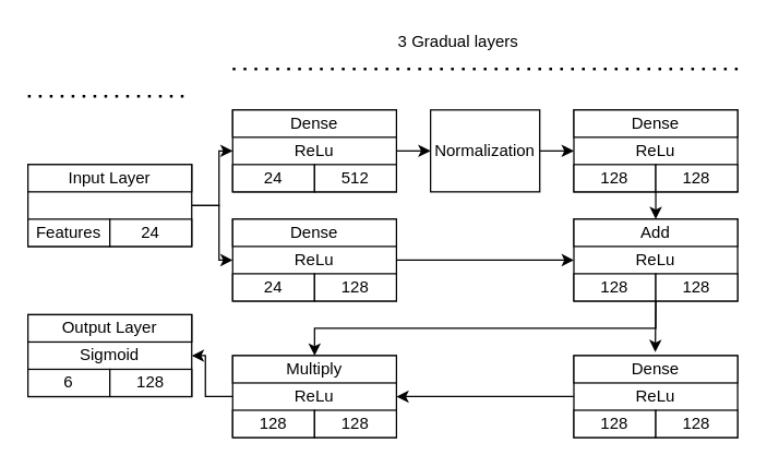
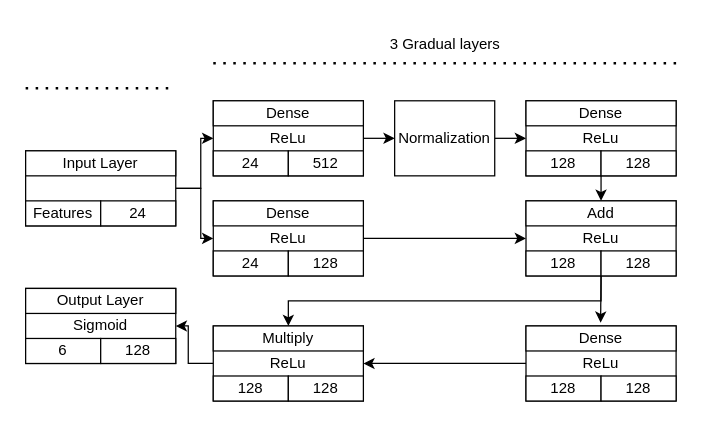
  <mxCell id="0" />
  <mxCell id="1" parent="0" />
  <mxCell id="2" style="edgeStyle=orthogonalEdgeStyle;rounded=0;orthogonalLoop=1;jettySize=auto;html=1;exitX=1;exitY=0.5;exitDx=0;exitDy=0;entryX=0;entryY=0.5;entryDx=0;entryDy=0;" edge="1" parent="1" source="4" target="9"><mxGeometry relative="1" as="geometry" /></mxCell>
  <mxCell id="3" style="edgeStyle=orthogonalEdgeStyle;rounded=0;orthogonalLoop=1;jettySize=auto;html=1;exitX=1;exitY=0.5;exitDx=0;exitDy=0;entryX=0;entryY=0.5;entryDx=0;entryDy=0;" edge="1" parent="1" source="4" target="21"><mxGeometry relative="1" as="geometry" /></mxCell>
  <mxCell id="4" value="" style="rounded=0;whiteSpace=wrap;html=1;" vertex="1" parent="1"><mxGeometry x="20" y="120" width="120" height="60" as="geometry" /></mxCell>
  <mxCell id="5" value="Input Layer" style="rounded=0;whiteSpace=wrap;html=1;" vertex="1" parent="1"><mxGeometry x="20" y="120" width="120" height="20" as="geometry" /></mxCell>
  <mxCell id="6" value="Features" style="rounded=0;whiteSpace=wrap;html=1;" vertex="1" parent="1"><mxGeometry x="20" y="160" width="60" height="20" as="geometry" /></mxCell>
  <mxCell id="7" value="24" style="rounded=0;whiteSpace=wrap;html=1;" vertex="1" parent="1"><mxGeometry x="80" y="160" width="60" height="20" as="geometry" /></mxCell>
  <mxCell id="8" style="edgeStyle=orthogonalEdgeStyle;rounded=0;orthogonalLoop=1;jettySize=auto;html=1;exitX=1;exitY=0.5;exitDx=0;exitDy=0;entryX=0;entryY=0.5;entryDx=0;entryDy=0;" edge="1" parent="1" source="9" target="19"><mxGeometry relative="1" as="geometry" /></mxCell>
  <mxCell id="9" value="ReLu" style="rounded=0;whiteSpace=wrap;html=1;" vertex="1" parent="1"><mxGeometry x="170" y="80" width="120" height="60" as="geometry" /></mxCell>
  <mxCell id="10" value="Dense" style="rounded=0;whiteSpace=wrap;html=1;" vertex="1" parent="1"><mxGeometry x="170" y="80" width="120" height="20" as="geometry" /></mxCell>
  <mxCell id="11" value="24" style="rounded=0;whiteSpace=wrap;html=1;" vertex="1" parent="1"><mxGeometry x="170" y="120" width="60" height="20" as="geometry" /></mxCell>
  <mxCell id="12" value="512" style="rounded=0;whiteSpace=wrap;html=1;" vertex="1" parent="1"><mxGeometry x="230" y="120" width="60" height="20" as="geometry" /></mxCell>
  <mxCell id="13" value="ReLu" style="rounded=0;whiteSpace=wrap;html=1;" vertex="1" parent="1"><mxGeometry x="420" y="80" width="120" height="60" as="geometry" /></mxCell>
  <mxCell id="14" value="Dense" style="rounded=0;whiteSpace=wrap;html=1;" vertex="1" parent="1"><mxGeometry x="420" y="80" width="120" height="20" as="geometry" /></mxCell>
  <mxCell id="15" value="128" style="rounded=0;whiteSpace=wrap;html=1;" vertex="1" parent="1"><mxGeometry x="420" y="120" width="60" height="20" as="geometry" /></mxCell>
  <mxCell id="16" style="edgeStyle=orthogonalEdgeStyle;rounded=0;orthogonalLoop=1;jettySize=auto;html=1;exitX=0;exitY=1;exitDx=0;exitDy=0;entryX=0.5;entryY=0;entryDx=0;entryDy=0;" edge="1" parent="1" source="17" target="28"><mxGeometry relative="1" as="geometry" /></mxCell>
  <mxCell id="17" value="128" style="rounded=0;whiteSpace=wrap;html=1;" vertex="1" parent="1"><mxGeometry x="480" y="120" width="60" height="20" as="geometry" /></mxCell>
  <mxCell id="18" style="edgeStyle=orthogonalEdgeStyle;rounded=0;orthogonalLoop=1;jettySize=auto;html=1;exitX=1;exitY=0.5;exitDx=0;exitDy=0;entryX=0;entryY=0.5;entryDx=0;entryDy=0;" edge="1" parent="1" source="19" target="13"><mxGeometry relative="1" as="geometry" /></mxCell>
  <mxCell id="19" value="Normalization" style="rounded=0;whiteSpace=wrap;html=1;" vertex="1" parent="1"><mxGeometry x="315" y="80" width="80" height="60" as="geometry" /></mxCell>
  <mxCell id="20" style="edgeStyle=orthogonalEdgeStyle;rounded=0;orthogonalLoop=1;jettySize=auto;html=1;exitX=1;exitY=0.5;exitDx=0;exitDy=0;" edge="1" parent="1" source="21" target="27"><mxGeometry relative="1" as="geometry" /></mxCell>
  <mxCell id="21" value="ReLu" style="rounded=0;whiteSpace=wrap;html=1;" vertex="1" parent="1"><mxGeometry x="170" y="160" width="120" height="60" as="geometry" /></mxCell>
  <mxCell id="22" value="Dense" style="rounded=0;whiteSpace=wrap;html=1;" vertex="1" parent="1"><mxGeometry x="170" y="160" width="120" height="20" as="geometry" /></mxCell>
  <mxCell id="23" value="24" style="rounded=0;whiteSpace=wrap;html=1;" vertex="1" parent="1"><mxGeometry x="170" y="200" width="60" height="20" as="geometry" /></mxCell>
  <mxCell id="24" value="128" style="rounded=0;whiteSpace=wrap;html=1;" vertex="1" parent="1"><mxGeometry x="230" y="200" width="60" height="20" as="geometry" /></mxCell>
  <mxCell id="25" value="" style="endArrow=none;dashed=1;html=1;dashPattern=1 3;strokeWidth=2;rounded=0;" edge="1" parent="1"><mxGeometry width="50" height="50" relative="1" as="geometry"><mxPoint x="170" y="50" as="sourcePoint" /><mxPoint x="540" y="50" as="targetPoint" /></mxGeometry></mxCell>
- <mxCell id="26" value="3 Gradual layers" style="text;html=1;align=center;verticalAlign=middle;resizable=0;points=[];autosize=1;strokeColor=none;fillColor=none;" vertex="1" parent="1"><mxGeometry x="280" y="15" width="110" height="30" as="geometry" /></mxCell>
+ <mxCell id="26" value="3 Gradual layers" style="text;html=1;align=center;verticalAlign=middle;resizable=0;points=[];autosize=1;strokeColor=none;fillColor=none;" vertex="1" parent="1"><mxGeometry x="300" y="20" width="110" height="30" as="geometry" /></mxCell>
  <mxCell id="27" value="ReLu" style="rounded=0;whiteSpace=wrap;html=1;" vertex="1" parent="1"><mxGeometry x="420" y="160" width="120" height="60" as="geometry" /></mxCell>
  <mxCell id="28" value="Add" style="rounded=0;whiteSpace=wrap;html=1;" vertex="1" parent="1"><mxGeometry x="420" y="160" width="120" height="20" as="geometry" /></mxCell>
  <mxCell id="29" value="128" style="rounded=0;whiteSpace=wrap;html=1;" vertex="1" parent="1"><mxGeometry x="420" y="200" width="60" height="20" as="geometry" /></mxCell>
  <mxCell id="30" style="edgeStyle=orthogonalEdgeStyle;rounded=0;orthogonalLoop=1;jettySize=auto;html=1;exitX=0;exitY=1;exitDx=0;exitDy=0;entryX=0.5;entryY=0;entryDx=0;entryDy=0;" edge="1" parent="1" source="31" target="34"><mxGeometry relative="1" as="geometry" /></mxCell>
  <mxCell id="31" value="128" style="rounded=0;whiteSpace=wrap;html=1;" vertex="1" parent="1"><mxGeometry x="480" y="200" width="60" height="20" as="geometry" /></mxCell>
  <mxCell id="32" style="edgeStyle=orthogonalEdgeStyle;rounded=0;orthogonalLoop=1;jettySize=auto;html=1;exitX=0;exitY=0.5;exitDx=0;exitDy=0;entryX=1;entryY=0.5;entryDx=0;entryDy=0;" edge="1" parent="1" source="33" target="43"><mxGeometry relative="1" as="geometry" /></mxCell>
  <mxCell id="33" value="ReLu" style="rounded=0;whiteSpace=wrap;html=1;" vertex="1" parent="1"><mxGeometry x="170" y="260" width="120" height="60" as="geometry" /></mxCell>
  <mxCell id="34" value="Multiply" style="rounded=0;whiteSpace=wrap;html=1;" vertex="1" parent="1"><mxGeometry x="170" y="260" width="120" height="20" as="geometry" /></mxCell>
  <mxCell id="35" value="128" style="rounded=0;whiteSpace=wrap;html=1;" vertex="1" parent="1"><mxGeometry x="170" y="300" width="60" height="20" as="geometry" /></mxCell>
  <mxCell id="36" value="128" style="rounded=0;whiteSpace=wrap;html=1;" vertex="1" parent="1"><mxGeometry x="230" y="300" width="60" height="20" as="geometry" /></mxCell>
  <mxCell id="37" style="edgeStyle=orthogonalEdgeStyle;rounded=0;orthogonalLoop=1;jettySize=auto;html=1;exitX=0;exitY=0.5;exitDx=0;exitDy=0;entryX=1;entryY=0.5;entryDx=0;entryDy=0;" edge="1" parent="1" source="38" target="33"><mxGeometry relative="1" as="geometry" /></mxCell>
  <mxCell id="38" value="ReLu" style="rounded=0;whiteSpace=wrap;html=1;" vertex="1" parent="1"><mxGeometry x="420" y="260" width="120" height="60" as="geometry" /></mxCell>
  <mxCell id="39" value="Dense" style="rounded=0;whiteSpace=wrap;html=1;" vertex="1" parent="1"><mxGeometry x="420" y="260" width="120" height="20" as="geometry" /></mxCell>
  <mxCell id="40" value="128" style="rounded=0;whiteSpace=wrap;html=1;" vertex="1" parent="1"><mxGeometry x="420" y="300" width="60" height="20" as="geometry" /></mxCell>
  <mxCell id="41" value="128" style="rounded=0;whiteSpace=wrap;html=1;" vertex="1" parent="1"><mxGeometry x="480" y="300" width="60" height="20" as="geometry" /></mxCell>
  <mxCell id="42" style="edgeStyle=orthogonalEdgeStyle;rounded=0;orthogonalLoop=1;jettySize=auto;html=1;exitX=0;exitY=1;exitDx=0;exitDy=0;entryX=0.497;entryY=-0.13;entryDx=0;entryDy=0;entryPerimeter=0;" edge="1" parent="1" source="31" target="39"><mxGeometry relative="1" as="geometry" /></mxCell>
  <mxCell id="43" value="Sigmoid" style="rounded=0;whiteSpace=wrap;html=1;" vertex="1" parent="1"><mxGeometry x="20" y="230" width="120" height="60" as="geometry" /></mxCell>
  <mxCell id="44" value="Output Layer" style="rounded=0;whiteSpace=wrap;html=1;" vertex="1" parent="1"><mxGeometry x="20" y="230" width="120" height="20" as="geometry" /></mxCell>
  <mxCell id="45" value="6" style="rounded=0;whiteSpace=wrap;html=1;" vertex="1" parent="1"><mxGeometry x="20" y="270" width="60" height="20" as="geometry" /></mxCell>
  <mxCell id="46" value="128" style="rounded=0;whiteSpace=wrap;html=1;" vertex="1" parent="1"><mxGeometry x="80" y="270" width="60" height="20" as="geometry" /></mxCell>
  <mxCell id="47" value="" style="endArrow=none;dashed=1;html=1;dashPattern=1 3;strokeWidth=2;rounded=0;" edge="1" parent="1"><mxGeometry width="50" height="50" relative="1" as="geometry"><mxPoint x="20" y="70" as="sourcePoint" /><mxPoint x="140" y="70" as="targetPoint" /></mxGeometry></mxCell>
